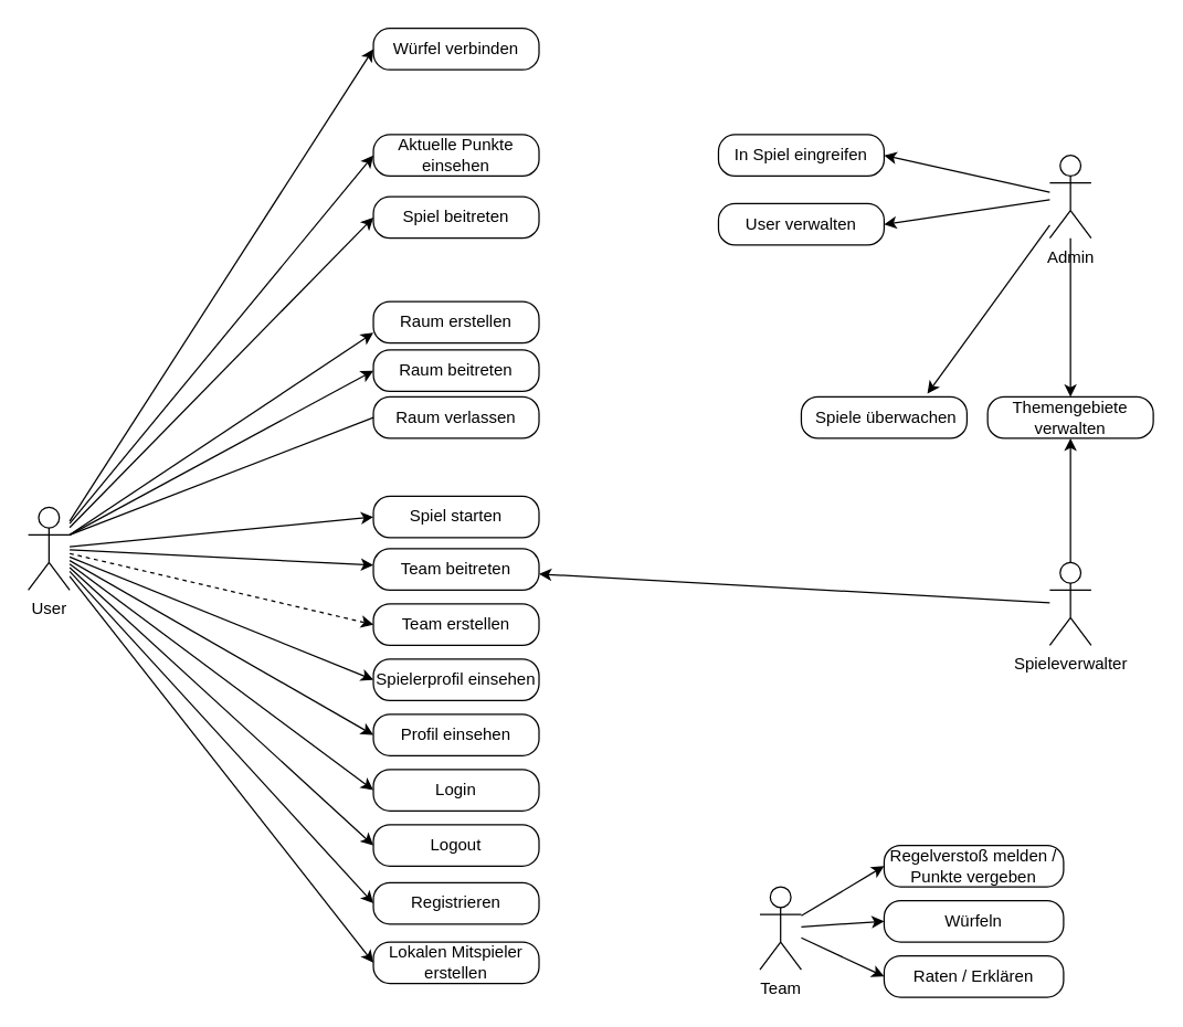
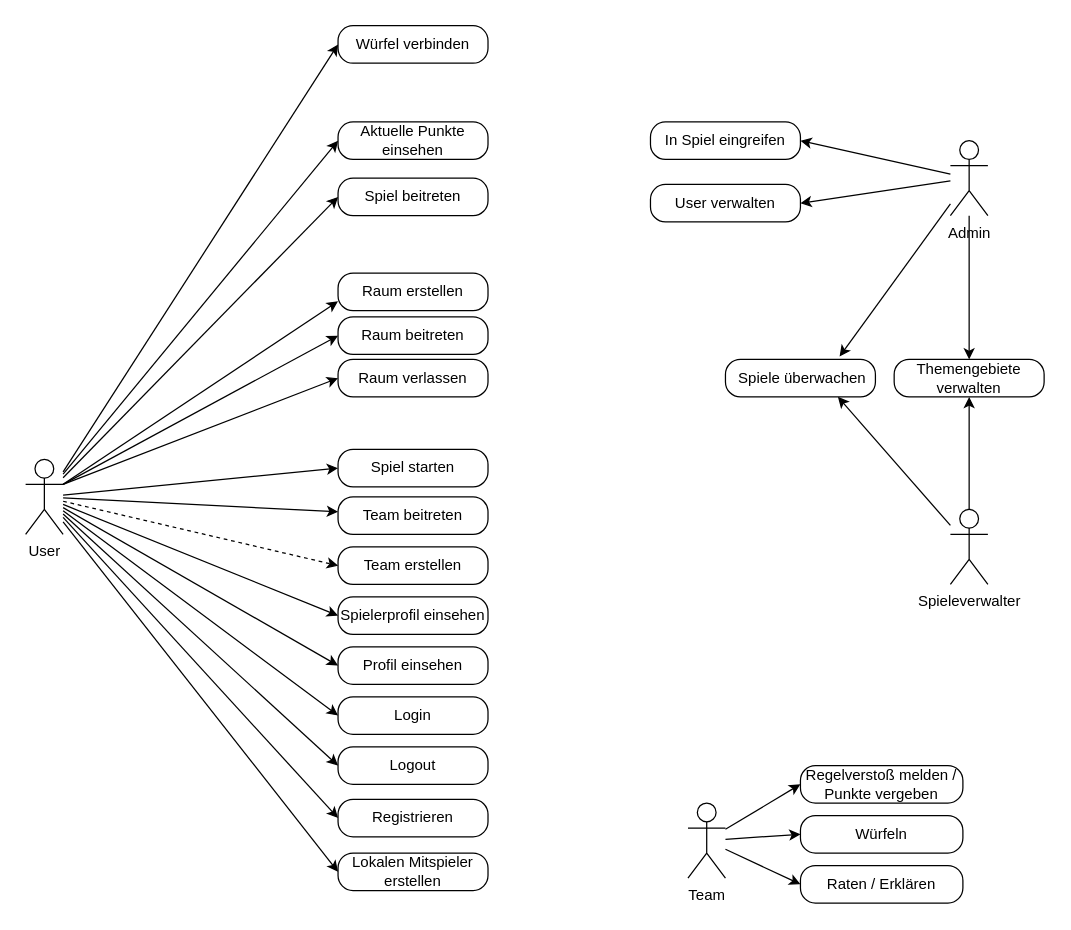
  <mxCell id="0" />
  <mxCell id="1" parent="0" />
  <mxCell id="2" style="edgeStyle=none;rounded=0;orthogonalLoop=1;jettySize=auto;html=1;entryX=0;entryY=0.5;entryDx=0;entryDy=0;" parent="1" source="9" target="27" edge="1"><mxGeometry relative="1" as="geometry" /></mxCell>
  <mxCell id="3" style="edgeStyle=none;rounded=0;orthogonalLoop=1;jettySize=auto;html=1;entryX=0;entryY=0.5;entryDx=0;entryDy=0;" parent="1" source="9" target="24" edge="1"><mxGeometry relative="1" as="geometry" /></mxCell>
  <mxCell id="4" style="edgeStyle=none;rounded=0;orthogonalLoop=1;jettySize=auto;html=1;entryX=0;entryY=0.5;entryDx=0;entryDy=0;" parent="1" source="9" target="16" edge="1"><mxGeometry relative="1" as="geometry"><mxPoint x="270" y="247" as="targetPoint" /></mxGeometry></mxCell>
  <mxCell id="5" style="edgeStyle=none;rounded=0;orthogonalLoop=1;jettySize=auto;html=1;entryX=0;entryY=0.5;entryDx=0;entryDy=0;" parent="1" source="9" target="14" edge="1"><mxGeometry relative="1" as="geometry" /></mxCell>
  <mxCell id="6" style="edgeStyle=none;rounded=0;orthogonalLoop=1;jettySize=auto;html=1;entryX=0;entryY=0.5;entryDx=0;entryDy=0;" parent="1" source="9" target="15" edge="1"><mxGeometry relative="1" as="geometry" /></mxCell>
  <mxCell id="7" style="edgeStyle=none;rounded=0;orthogonalLoop=1;jettySize=auto;html=1;entryX=0;entryY=0.5;entryDx=0;entryDy=0;dashed=1;" parent="1" source="9" target="33" edge="1"><mxGeometry relative="1" as="geometry" /></mxCell>
  <mxCell id="8" style="edgeStyle=none;rounded=0;orthogonalLoop=1;jettySize=auto;html=1;entryX=0;entryY=0.5;entryDx=0;entryDy=0;" parent="1" source="9" target="35" edge="1"><mxGeometry relative="1" as="geometry" /></mxCell>
  <mxCell id="9" value="User" style="shape=umlActor;verticalLabelPosition=bottom;verticalAlign=top;html=1;outlineConnect=0;" parent="1" vertex="1"><mxGeometry x="20" y="367" width="30" height="60" as="geometry" /></mxCell>
  <mxCell id="10" style="edgeStyle=none;rounded=0;orthogonalLoop=1;jettySize=auto;html=1;entryX=0;entryY=0.5;entryDx=0;entryDy=0;" parent="1" source="13" target="18" edge="1"><mxGeometry relative="1" as="geometry" /></mxCell>
  <mxCell id="11" style="edgeStyle=none;rounded=0;orthogonalLoop=1;jettySize=auto;html=1;entryX=0;entryY=0.5;entryDx=0;entryDy=0;" parent="1" source="13" target="17" edge="1"><mxGeometry relative="1" as="geometry" /></mxCell>
  <mxCell id="12" style="edgeStyle=none;rounded=0;orthogonalLoop=1;jettySize=auto;html=1;entryX=0;entryY=0.5;entryDx=0;entryDy=0;" parent="1" source="13" target="28" edge="1"><mxGeometry relative="1" as="geometry" /></mxCell>
  <mxCell id="13" value="Team" style="shape=umlActor;verticalLabelPosition=bottom;verticalAlign=top;html=1;outlineConnect=0;" parent="1" vertex="1"><mxGeometry x="550" y="642" width="30" height="60" as="geometry" /></mxCell>
  <mxCell id="14" value="Login" style="rounded=1;whiteSpace=wrap;html=1;arcSize=40;" parent="1" vertex="1"><mxGeometry x="270" y="557" width="120" height="30" as="geometry" /></mxCell>
  <mxCell id="15" value="Logout" style="rounded=1;whiteSpace=wrap;html=1;arcSize=40;" parent="1" vertex="1"><mxGeometry x="270" y="597" width="120" height="30" as="geometry" /></mxCell>
  <mxCell id="16" value="Spiel beitreten" style="rounded=1;whiteSpace=wrap;html=1;arcSize=40;" parent="1" vertex="1"><mxGeometry x="270" y="142" width="120" height="30" as="geometry" /></mxCell>
  <mxCell id="17" value="Würfeln" style="rounded=1;whiteSpace=wrap;html=1;arcSize=40;" parent="1" vertex="1"><mxGeometry x="640" y="652" width="130" height="30" as="geometry" /></mxCell>
  <mxCell id="18" value="Regelverstoß melden / Punkte vergeben" style="rounded=1;whiteSpace=wrap;html=1;arcSize=40;" parent="1" vertex="1"><mxGeometry x="640" y="612" width="130" height="30" as="geometry" /></mxCell>
  <mxCell id="19" style="edgeStyle=none;rounded=0;orthogonalLoop=1;jettySize=auto;html=1;entryX=0.5;entryY=0;entryDx=0;entryDy=0;" parent="1" source="23" target="25" edge="1"><mxGeometry relative="1" as="geometry" /></mxCell>
  <mxCell id="20" style="edgeStyle=none;rounded=0;orthogonalLoop=1;jettySize=auto;html=1;entryX=1;entryY=0.5;entryDx=0;entryDy=0;" parent="1" source="23" target="26" edge="1"><mxGeometry relative="1" as="geometry" /></mxCell>
  <mxCell id="21" style="edgeStyle=none;rounded=0;orthogonalLoop=1;jettySize=auto;html=1;entryX=0.761;entryY=-0.077;entryDx=0;entryDy=0;entryPerimeter=0;" parent="1" source="23" target="32" edge="1"><mxGeometry relative="1" as="geometry" /></mxCell>
  <mxCell id="22" style="edgeStyle=none;rounded=0;orthogonalLoop=1;jettySize=auto;html=1;entryX=1;entryY=0.5;entryDx=0;entryDy=0;" parent="1" source="23" target="34" edge="1"><mxGeometry relative="1" as="geometry" /></mxCell>
  <mxCell id="23" value="Admin" style="shape=umlActor;verticalLabelPosition=bottom;verticalAlign=top;html=1;outlineConnect=0;" parent="1" vertex="1"><mxGeometry x="760" y="112" width="30" height="60" as="geometry" /></mxCell>
  <mxCell id="24" value="Spiel starten" style="rounded=1;whiteSpace=wrap;html=1;arcSize=40;" parent="1" vertex="1"><mxGeometry x="270" y="359" width="120" height="30" as="geometry" /></mxCell>
  <mxCell id="25" value="Themengebiete verwalten" style="rounded=1;whiteSpace=wrap;html=1;arcSize=40;" parent="1" vertex="1"><mxGeometry x="715" y="287" width="120" height="30" as="geometry" /></mxCell>
  <mxCell id="26" value="User verwalten" style="rounded=1;whiteSpace=wrap;html=1;arcSize=40;" parent="1" vertex="1"><mxGeometry x="520" y="147" width="120" height="30" as="geometry" /></mxCell>
  <mxCell id="27" value="Spielerprofil einsehen" style="rounded=1;whiteSpace=wrap;html=1;arcSize=40;" parent="1" vertex="1"><mxGeometry x="270" y="477" width="120" height="30" as="geometry" /></mxCell>
  <mxCell id="28" value="Raten / Erklären" style="rounded=1;whiteSpace=wrap;html=1;arcSize=40;" parent="1" vertex="1"><mxGeometry x="640" y="692" width="130" height="30" as="geometry" /></mxCell>
  <mxCell id="29" style="edgeStyle=none;rounded=0;orthogonalLoop=1;jettySize=auto;html=1;entryX=0.5;entryY=1;entryDx=0;entryDy=0;" parent="1" source="31" target="25" edge="1"><mxGeometry relative="1" as="geometry" /></mxCell>
- <mxCell id="30" style="edgeStyle=none;rounded=0;orthogonalLoop=1;jettySize=auto;html=1;" parent="1" source="31" target="50" edge="1"><mxGeometry relative="1" as="geometry" /></mxCell>
+ <mxCell id="30" style="edgeStyle=none;rounded=0;orthogonalLoop=1;jettySize=auto;html=1;entryX=0.75;entryY=1;entryDx=0;entryDy=0;" parent="1" source="31" target="32" edge="1"><mxGeometry relative="1" as="geometry" /></mxCell>
  <mxCell id="31" value="Spieleverwalter" style="shape=umlActor;verticalLabelPosition=bottom;verticalAlign=top;html=1;outlineConnect=0;" parent="1" vertex="1"><mxGeometry x="760" y="407" width="30" height="60" as="geometry" /></mxCell>
  <mxCell id="32" value="&amp;nbsp;Spiele überwachen" style="rounded=1;whiteSpace=wrap;html=1;arcSize=40;" parent="1" vertex="1"><mxGeometry x="580" y="287" width="120" height="30" as="geometry" /></mxCell>
  <mxCell id="33" value="Team erstellen" style="rounded=1;whiteSpace=wrap;html=1;arcSize=40;" parent="1" vertex="1"><mxGeometry x="270" y="437" width="120" height="30" as="geometry" /></mxCell>
  <mxCell id="34" value="In Spiel eingreifen" style="rounded=1;whiteSpace=wrap;html=1;arcSize=40;" parent="1" vertex="1"><mxGeometry x="520" y="97" width="120" height="30" as="geometry" /></mxCell>
  <mxCell id="35" value="Aktuelle Punkte einsehen" style="rounded=1;whiteSpace=wrap;html=1;arcSize=40;" parent="1" vertex="1"><mxGeometry x="270" y="97" width="120" height="30" as="geometry" /></mxCell>
  <mxCell id="36" value="Raum beitreten" style="rounded=1;whiteSpace=wrap;html=1;arcSize=40;" parent="1" vertex="1"><mxGeometry x="270" y="253" width="120" height="30" as="geometry" /></mxCell>
  <mxCell id="37" value="Raum verlassen" style="rounded=1;whiteSpace=wrap;html=1;arcSize=40;" parent="1" vertex="1"><mxGeometry x="270" y="287" width="120" height="30" as="geometry" /></mxCell>
  <mxCell id="38" style="edgeStyle=none;rounded=0;orthogonalLoop=1;jettySize=auto;html=1;entryX=0;entryY=0.5;entryDx=0;entryDy=0;exitX=1;exitY=0.333;exitDx=0;exitDy=0;exitPerimeter=0;" parent="1" source="9" target="36" edge="1"><mxGeometry relative="1" as="geometry"><mxPoint y="394.234" as="sourcePoint" x="60" /><mxPoint x="280" y="207" as="targetPoint" /></mxGeometry></mxCell>
- <mxCell id="39" style="edgeStyle=none;rounded=0;orthogonalLoop=1;jettySize=auto;html=1;entryX=0;entryY=0.5;entryDx=0;entryDy=0;exitX=1;exitY=0.333;exitDx=0;exitDy=0;exitPerimeter=0;endArrow=none;" parent="1" source="9" target="37" edge="1"><mxGeometry relative="1" as="geometry"><mxPoint y="397" as="sourcePoint" x="60" /><mxPoint x="280" y="252" as="targetPoint" /></mxGeometry></mxCell>
+ <mxCell id="39" style="edgeStyle=none;rounded=0;orthogonalLoop=1;jettySize=auto;html=1;entryX=0;entryY=0.5;entryDx=0;entryDy=0;exitX=1;exitY=0.333;exitDx=0;exitDy=0;exitPerimeter=0;" parent="1" source="9" target="37" edge="1"><mxGeometry relative="1" as="geometry"><mxPoint y="397" as="sourcePoint" x="60" /><mxPoint x="280" y="252" as="targetPoint" /></mxGeometry></mxCell>
  <mxCell id="40" value="Lokalen Mitspieler erstellen" style="rounded=1;whiteSpace=wrap;html=1;arcSize=40;" parent="1" vertex="1"><mxGeometry x="270" y="682" width="120" height="30" as="geometry" /></mxCell>
  <mxCell id="41" style="edgeStyle=none;rounded=0;orthogonalLoop=1;jettySize=auto;html=1;entryX=0;entryY=0.5;entryDx=0;entryDy=0;" parent="1" target="40" edge="1"><mxGeometry relative="1" as="geometry"><mxPoint x="50" y="417" as="sourcePoint" /><mxPoint x="280" y="662" as="targetPoint" /></mxGeometry></mxCell>
  <mxCell id="42" value="Profil einsehen" style="rounded=1;whiteSpace=wrap;html=1;arcSize=40;" vertex="1" parent="1"><mxGeometry x="270" y="517" width="120" height="30" as="geometry" /></mxCell>
  <mxCell id="43" style="edgeStyle=none;rounded=0;orthogonalLoop=1;jettySize=auto;html=1;entryX=0;entryY=0.5;entryDx=0;entryDy=0;" edge="1" parent="1" source="9" target="42"><mxGeometry relative="1" as="geometry"><mxPoint y="410.511" as="sourcePoint" x="60" /><mxPoint x="280" y="462" as="targetPoint" /></mxGeometry></mxCell>
  <mxCell id="44" value="Registrieren" style="rounded=1;whiteSpace=wrap;html=1;arcSize=40;" vertex="1" parent="1"><mxGeometry x="270" y="639" width="120" height="30" as="geometry" /></mxCell>
  <mxCell id="45" style="edgeStyle=none;rounded=0;orthogonalLoop=1;jettySize=auto;html=1;entryX=0;entryY=0.5;entryDx=0;entryDy=0;" edge="1" parent="1" source="9" target="44"><mxGeometry relative="1" as="geometry"><mxPoint y="418.17" as="sourcePoint" x="60" /><mxPoint x="280" y="582" as="targetPoint" /></mxGeometry></mxCell>
  <mxCell id="46" value="Würfel verbinden" style="rounded=1;whiteSpace=wrap;html=1;arcSize=40;" vertex="1" parent="1"><mxGeometry x="270" y="20" width="120" height="30" as="geometry" /></mxCell>
  <mxCell id="47" style="edgeStyle=none;rounded=0;orthogonalLoop=1;jettySize=auto;html=1;entryX=0;entryY=0.5;entryDx=0;entryDy=0;" edge="1" parent="1" target="46"><mxGeometry relative="1" as="geometry"><mxPoint x="50" y="377" as="sourcePoint" /><mxPoint x="280" y="82" as="targetPoint" /></mxGeometry></mxCell>
  <mxCell id="48" value="Raum erstellen" style="rounded=1;whiteSpace=wrap;html=1;arcSize=40;" vertex="1" parent="1"><mxGeometry x="270" y="218" width="120" height="30" as="geometry" /></mxCell>
  <mxCell id="49" style="edgeStyle=none;rounded=0;orthogonalLoop=1;jettySize=auto;html=1;entryX=0;entryY=0.75;entryDx=0;entryDy=0;exitX=1;exitY=0.333;exitDx=0;exitDy=0;exitPerimeter=0;" edge="1" parent="1" source="9" target="48"><mxGeometry relative="1" as="geometry"><mxPoint y="397" as="sourcePoint" x="60" /><mxPoint x="280" y="292" as="targetPoint" /></mxGeometry></mxCell>
  <mxCell id="50" value="Team beitreten" style="rounded=1;whiteSpace=wrap;html=1;arcSize=40;" vertex="1" parent="1"><mxGeometry x="270" y="397" width="120" height="30" as="geometry" /></mxCell>
  <mxCell id="51" style="edgeStyle=none;rounded=0;orthogonalLoop=1;jettySize=auto;html=1;" edge="1" parent="1" source="9" target="50"><mxGeometry relative="1" as="geometry"><mxPoint y="410.511" as="sourcePoint" x="60" /><mxPoint x="280" y="462" as="targetPoint" /></mxGeometry></mxCell>
